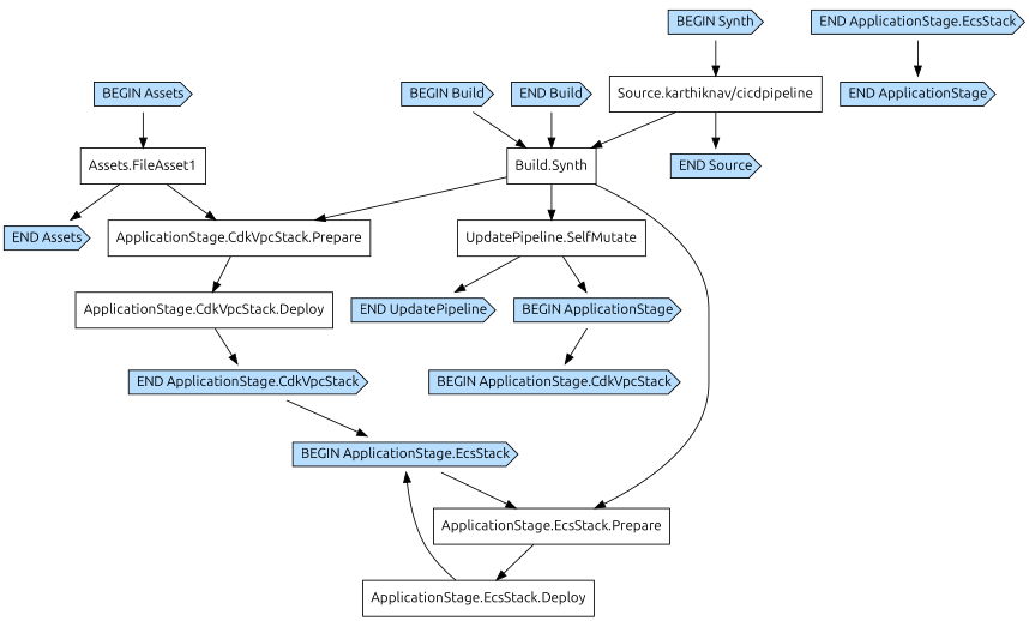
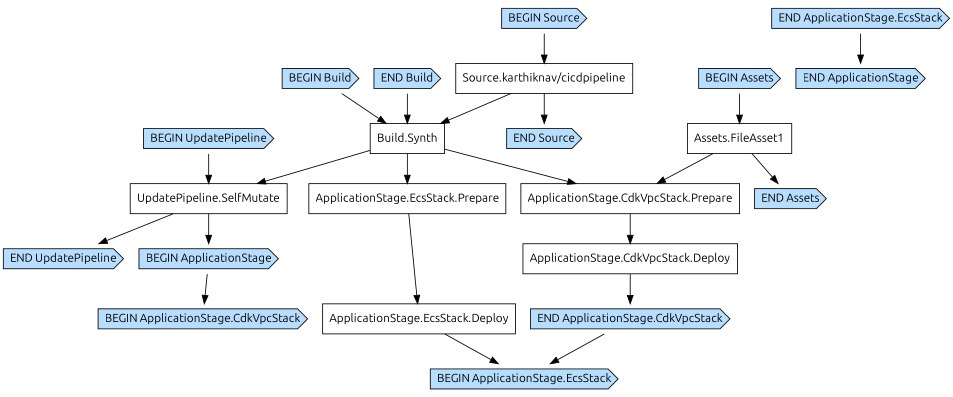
  digraph {
    fontname=Ubuntu
    node [fontname=Ubuntu shape=cds fillcolor="#b7deff" style=filled]
    edge [fontname=Ubuntu]
    "Build.Synth" [shape=box fillcolor="" style=""]
    "BEGIN Build"
    "UpdatePipeline.SelfMutate" [shape=box fillcolor="" style=""]
    "ApplicationStage.CdkVpcStack.Prepare" [shape=box fillcolor="" style=""]
    "ApplicationStage.EcsStack.Prepare" [shape=box fillcolor="" style=""]
    "END Build"
    "END UpdatePipeline"
    "BEGIN ApplicationStage"
    "ApplicationStage.CdkVpcStack.Deploy" [shape=box fillcolor="" style=""]
    "ApplicationStage.EcsStack.Deploy" [shape=box fillcolor="" style=""]
    "Source.karthiknav/cicdpipeline" [shape=box fillcolor="" style=""]
    "END Source"
+   "BEGIN UpdatePipeline"
    "Assets.FileAsset1" [shape=box fillcolor="" style=""]
    "END Assets"
    "BEGIN ApplicationStage.CdkVpcStack"
    "BEGIN Assets"
    "END ApplicationStage.CdkVpcStack"
    "BEGIN ApplicationStage.EcsStack"
    "END ApplicationStage.EcsStack"
    "END ApplicationStage"
-   "BEGIN Source" [label="BEGIN Synth"]
+   "BEGIN Source"
    "Build.Synth" -> "UpdatePipeline.SelfMutate"
    "Build.Synth" -> "ApplicationStage.CdkVpcStack.Prepare"
    "Build.Synth" -> "ApplicationStage.EcsStack.Prepare"
    "BEGIN Build" -> "Build.Synth"
    "UpdatePipeline.SelfMutate" -> "END UpdatePipeline"
    "UpdatePipeline.SelfMutate" -> "BEGIN ApplicationStage"
    "ApplicationStage.CdkVpcStack.Prepare" -> "ApplicationStage.CdkVpcStack.Deploy"
    "ApplicationStage.EcsStack.Prepare" -> "ApplicationStage.EcsStack.Deploy"
    "END Build" -> "Build.Synth"
    "BEGIN ApplicationStage" -> "BEGIN ApplicationStage.CdkVpcStack"
    "ApplicationStage.CdkVpcStack.Deploy" -> "END ApplicationStage.CdkVpcStack"
    "ApplicationStage.EcsStack.Deploy" -> "BEGIN ApplicationStage.EcsStack"
    "Source.karthiknav/cicdpipeline" -> "Build.Synth"
    "Source.karthiknav/cicdpipeline" -> "END Source"
+   "BEGIN UpdatePipeline" -> "UpdatePipeline.SelfMutate"
    "Assets.FileAsset1" -> "ApplicationStage.CdkVpcStack.Prepare"
    "Assets.FileAsset1" -> "END Assets"
    "BEGIN Assets" -> "Assets.FileAsset1"
    "END ApplicationStage.CdkVpcStack" -> "BEGIN ApplicationStage.EcsStack"
-   "BEGIN ApplicationStage.EcsStack" -> "ApplicationStage.EcsStack.Prepare"
    "END ApplicationStage.EcsStack" -> "END ApplicationStage"
    "BEGIN Source" -> "Source.karthiknav/cicdpipeline"
  }
